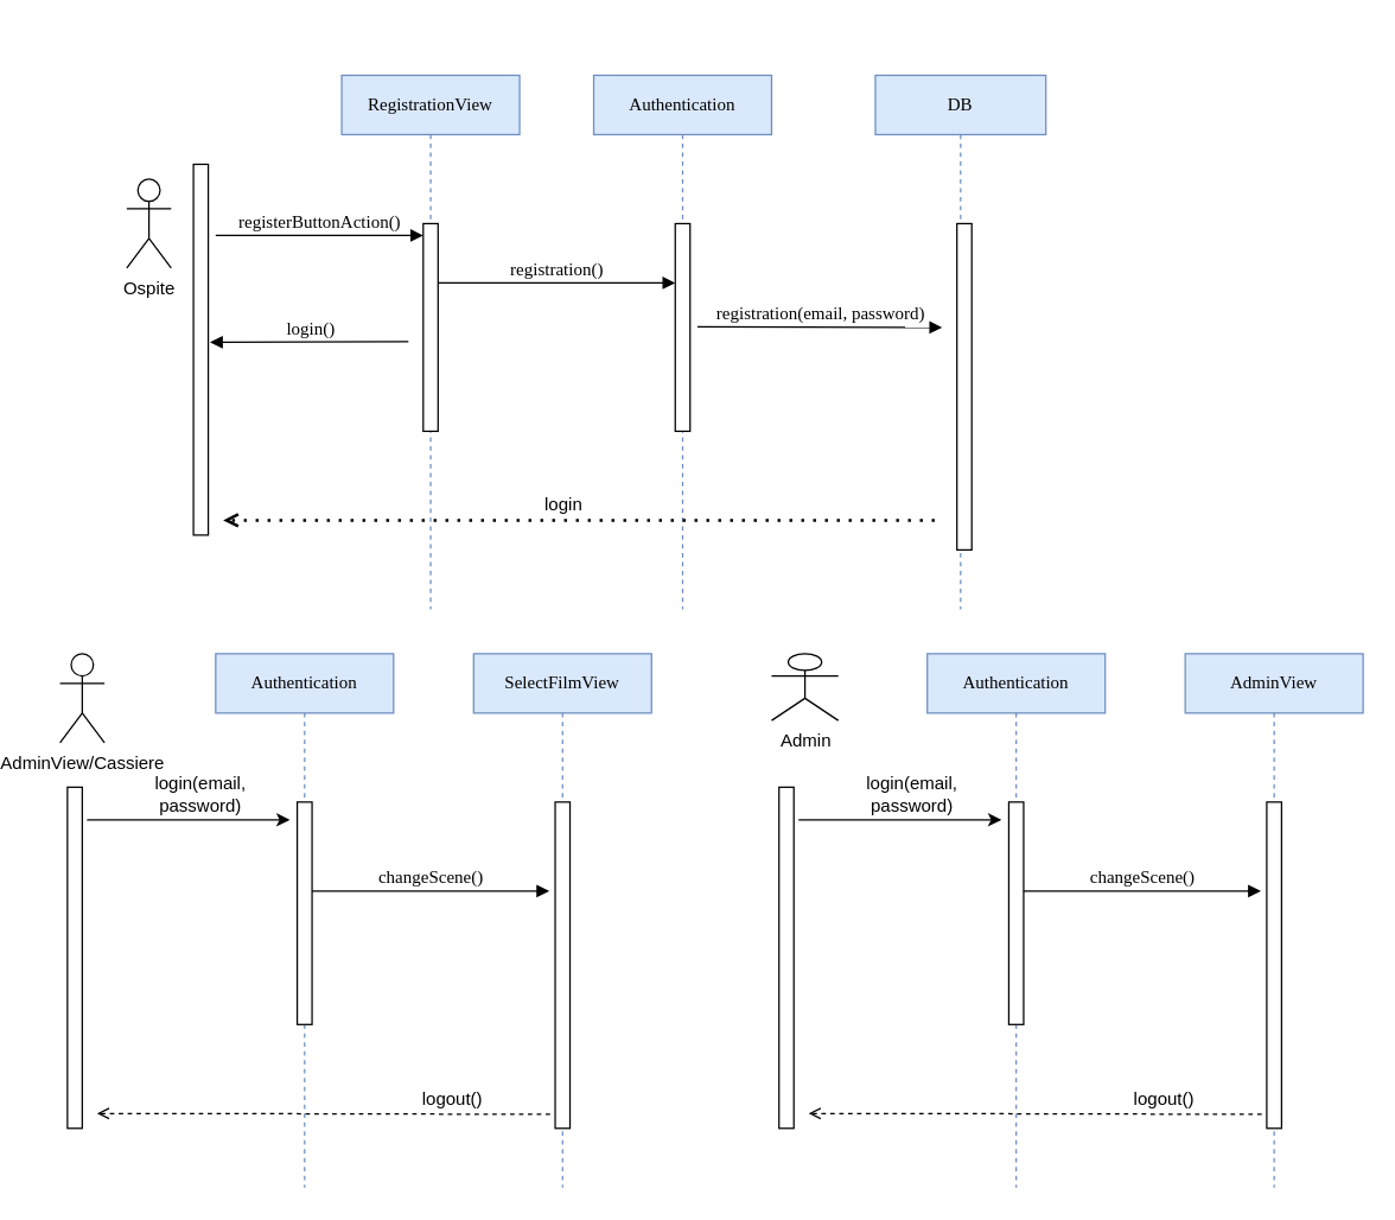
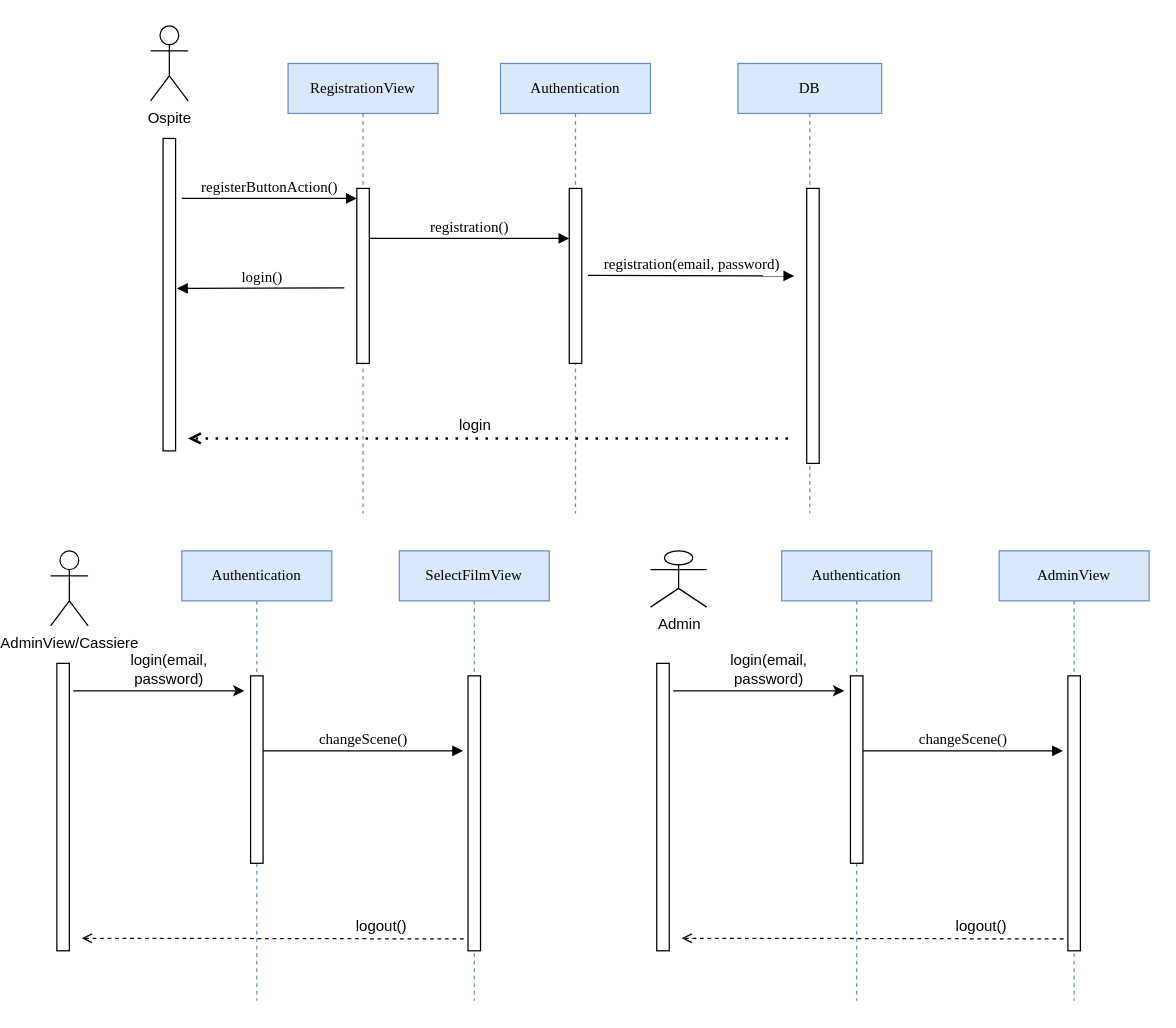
  <mxCell id="0" />
  <mxCell id="1" parent="0" />
  <mxCell id="2" value="RegistrationView" style="shape=umlLifeline;perimeter=lifelinePerimeter;whiteSpace=wrap;html=1;container=1;collapsible=0;recursiveResize=0;outlineConnect=0;rounded=0;shadow=0;comic=0;labelBackgroundColor=none;strokeWidth=1;fontFamily=Verdana;fontSize=12;align=center;fillColor=#dae8fc;strokeColor=#6c8ebf;" parent="1" vertex="1"><mxGeometry x="210" y="50" width="120" height="360" as="geometry" /></mxCell>
  <mxCell id="3" value="" style="html=1;points=[];perimeter=orthogonalPerimeter;rounded=0;shadow=0;comic=0;labelBackgroundColor=none;strokeWidth=1;fontFamily=Verdana;fontSize=12;align=center;" parent="2" vertex="1"><mxGeometry x="55" y="100" width="10" height="140" as="geometry" /></mxCell>
  <mxCell id="4" value="DB" style="shape=umlLifeline;perimeter=lifelinePerimeter;whiteSpace=wrap;html=1;container=1;collapsible=0;recursiveResize=0;outlineConnect=0;rounded=0;shadow=0;comic=0;labelBackgroundColor=none;strokeWidth=1;fontFamily=Verdana;fontSize=12;align=center;fillColor=#dae8fc;strokeColor=#6c8ebf;" parent="1" vertex="1"><mxGeometry x="570" y="50" width="115" height="360" as="geometry" /></mxCell>
  <mxCell id="5" value="" style="html=1;points=[];perimeter=orthogonalPerimeter;rounded=0;shadow=0;comic=0;labelBackgroundColor=none;strokeWidth=1;fontFamily=Verdana;fontSize=12;align=center;" parent="4" vertex="1"><mxGeometry x="55" y="100" width="10" height="220" as="geometry" /></mxCell>
  <mxCell id="6" value="registerButtonAction()" style="html=1;verticalAlign=bottom;endArrow=block;entryX=0;entryY=0;labelBackgroundColor=none;fontFamily=Verdana;fontSize=12;edgeStyle=elbowEdgeStyle;elbow=vertical;" parent="1" edge="1"><mxGeometry relative="1" as="geometry"><mxPoint x="125" y="158" as="sourcePoint" /><mxPoint x="265" y="158" as="targetPoint" /></mxGeometry></mxCell>
  <mxCell id="7" value="Authentication" style="shape=umlLifeline;perimeter=lifelinePerimeter;whiteSpace=wrap;html=1;container=1;collapsible=0;recursiveResize=0;outlineConnect=0;rounded=0;shadow=0;comic=0;labelBackgroundColor=none;strokeWidth=1;fontFamily=Verdana;fontSize=12;align=center;fillColor=#dae8fc;strokeColor=#6c8ebf;" parent="1" vertex="1"><mxGeometry x="125" y="440" width="120" height="360" as="geometry" /></mxCell>
  <mxCell id="8" value="" style="html=1;points=[];perimeter=orthogonalPerimeter;rounded=0;shadow=0;comic=0;labelBackgroundColor=none;strokeWidth=1;fontFamily=Verdana;fontSize=12;align=center;" parent="7" vertex="1"><mxGeometry x="55" y="100" width="10" height="150" as="geometry" /></mxCell>
  <mxCell id="9" value="changeScene()" style="html=1;verticalAlign=bottom;endArrow=block;labelBackgroundColor=none;fontFamily=Verdana;fontSize=12;edgeStyle=elbowEdgeStyle;elbow=vertical;" parent="7" edge="1"><mxGeometry relative="1" as="geometry"><mxPoint x="65" y="160" as="sourcePoint" /><mxPoint x="225" y="160" as="targetPoint" /></mxGeometry></mxCell>
  <mxCell id="10" value="login(email, password)" style="text;html=1;strokeColor=none;fillColor=none;align=center;verticalAlign=middle;whiteSpace=wrap;rounded=0;" parent="1" vertex="1"><mxGeometry x="85" y="520" width="60" height="30" as="geometry" /></mxCell>
  <mxCell id="11" value="" style="endArrow=classic;html=1;rounded=0;exitX=0.82;exitY=0.046;exitDx=0;exitDy=0;exitPerimeter=0;" parent="1" edge="1"><mxGeometry width="50" height="50" relative="1" as="geometry"><mxPoint x="38.2" y="551.96" as="sourcePoint" /><mxPoint x="175" y="552" as="targetPoint" /></mxGeometry></mxCell>
  <mxCell id="12" value="" style="endArrow=open;dashed=1;html=1;rounded=0;endFill=0;exitX=-0.34;exitY=0.957;exitDx=0;exitDy=0;exitPerimeter=0;" parent="1" source="18" edge="1"><mxGeometry width="50" height="50" relative="1" as="geometry"><mxPoint x="527" y="750" as="sourcePoint" /><mxPoint x="45" y="750" as="targetPoint" /><Array as="points"><mxPoint x="102.5" y="750" /></Array></mxGeometry></mxCell>
  <mxCell id="13" value="Authentication" style="shape=umlLifeline;perimeter=lifelinePerimeter;whiteSpace=wrap;html=1;container=1;collapsible=0;recursiveResize=0;outlineConnect=0;rounded=0;shadow=0;comic=0;labelBackgroundColor=none;strokeWidth=1;fontFamily=Verdana;fontSize=12;align=center;fillColor=#dae8fc;strokeColor=#6c8ebf;" parent="1" vertex="1"><mxGeometry x="380" y="50" width="120" height="360" as="geometry" /></mxCell>
  <mxCell id="14" value="" style="html=1;points=[];perimeter=orthogonalPerimeter;rounded=0;shadow=0;comic=0;labelBackgroundColor=none;strokeWidth=1;fontFamily=Verdana;fontSize=12;align=center;" parent="13" vertex="1"><mxGeometry x="55" y="100" width="10" height="140" as="geometry" /></mxCell>
  <mxCell id="15" value="registration()" style="html=1;verticalAlign=bottom;endArrow=block;labelBackgroundColor=none;fontFamily=Verdana;fontSize=12;edgeStyle=elbowEdgeStyle;elbow=horizontal;" parent="1" edge="1"><mxGeometry relative="1" as="geometry"><mxPoint x="275" y="190" as="sourcePoint" /><mxPoint x="435" y="190" as="targetPoint" /></mxGeometry></mxCell>
  <mxCell id="16" value="" style="endArrow=open;dashed=1;html=1;dashPattern=1 3;strokeWidth=2;rounded=0;endFill=0;" parent="1" edge="1"><mxGeometry width="50" height="50" relative="1" as="geometry"><mxPoint x="610" y="350" as="sourcePoint" /><mxPoint x="130" y="350" as="targetPoint" /></mxGeometry></mxCell>
  <mxCell id="17" value="SelectFilmView" style="shape=umlLifeline;perimeter=lifelinePerimeter;whiteSpace=wrap;html=1;container=1;collapsible=0;recursiveResize=0;outlineConnect=0;rounded=0;shadow=0;comic=0;labelBackgroundColor=none;strokeWidth=1;fontFamily=Verdana;fontSize=12;align=center;fillColor=#dae8fc;strokeColor=#6c8ebf;" parent="1" vertex="1"><mxGeometry x="299" y="440" width="120" height="360" as="geometry" /></mxCell>
  <mxCell id="18" value="" style="html=1;points=[];perimeter=orthogonalPerimeter;rounded=0;shadow=0;comic=0;labelBackgroundColor=none;strokeWidth=1;fontFamily=Verdana;fontSize=12;align=center;" parent="17" vertex="1"><mxGeometry x="55" y="100" width="10" height="220" as="geometry" /></mxCell>
  <mxCell id="19" value="logout()" style="text;html=1;strokeColor=none;fillColor=none;align=center;verticalAlign=middle;whiteSpace=wrap;rounded=0;" parent="1" vertex="1"><mxGeometry x="255" y="726" width="60" height="30" as="geometry" /></mxCell>
  <mxCell id="20" value="login" style="text;html=1;strokeColor=none;fillColor=none;align=center;verticalAlign=middle;whiteSpace=wrap;rounded=0;" parent="1" vertex="1"><mxGeometry x="330" y="325" width="60" height="30" as="geometry" /></mxCell>
  <mxCell id="21" value="AdminView/Cassiere" style="shape=umlActor;verticalLabelPosition=bottom;verticalAlign=top;html=1;outlineConnect=0;" parent="1" vertex="1"><mxGeometry x="20" y="440" width="30" height="60" as="geometry" /></mxCell>
  <mxCell id="22" value="" style="html=1;points=[];perimeter=orthogonalPerimeter;rounded=0;shadow=0;comic=0;labelBackgroundColor=none;strokeWidth=1;fontFamily=Verdana;fontSize=12;align=center;" parent="1" vertex="1"><mxGeometry x="25" y="530" width="10" height="230" as="geometry" /></mxCell>
  <mxCell id="23" value="" style="html=1;points=[];perimeter=orthogonalPerimeter;rounded=0;shadow=0;comic=0;labelBackgroundColor=none;strokeWidth=1;fontFamily=Verdana;fontSize=12;align=center;" parent="1" vertex="1"><mxGeometry x="110" y="110" width="10" height="250" as="geometry" /></mxCell>
- <mxCell id="24" value="Ospite" style="shape=umlActor;verticalLabelPosition=bottom;verticalAlign=top;html=1;outlineConnect=0;" parent="1" vertex="1"><mxGeometry x="65" y="120" width="30" height="60" as="geometry" /></mxCell>
+ <mxCell id="24" value="Ospite" style="shape=umlActor;verticalLabelPosition=bottom;verticalAlign=top;html=1;outlineConnect=0;" parent="1" vertex="1"><mxGeometry x="100" y="20" width="30" height="60" as="geometry" /></mxCell>
  <mxCell id="25" value="login()" style="html=1;verticalAlign=bottom;endArrow=block;labelBackgroundColor=none;fontFamily=Verdana;fontSize=12;edgeStyle=elbowEdgeStyle;elbow=vertical;entryX=1.12;entryY=0.479;entryDx=0;entryDy=0;entryPerimeter=0;" parent="1" target="23" edge="1"><mxGeometry relative="1" as="geometry"><mxPoint x="255" y="229.5" as="sourcePoint" /><mxPoint x="140" y="230" as="targetPoint" /></mxGeometry></mxCell>
  <mxCell id="26" value="registration(email, password)" style="html=1;verticalAlign=bottom;endArrow=block;labelBackgroundColor=none;fontFamily=Verdana;fontSize=12;edgeStyle=elbowEdgeStyle;elbow=vertical;" parent="1" edge="1"><mxGeometry relative="1" as="geometry"><mxPoint x="450" y="219.5" as="sourcePoint" /><mxPoint x="615" y="219.5" as="targetPoint" /></mxGeometry></mxCell>
  <mxCell id="27" value="Authentication" style="shape=umlLifeline;perimeter=lifelinePerimeter;whiteSpace=wrap;html=1;container=1;collapsible=0;recursiveResize=0;outlineConnect=0;rounded=0;shadow=0;comic=0;labelBackgroundColor=none;strokeWidth=1;fontFamily=Verdana;fontSize=12;align=center;fillColor=#dae8fc;strokeColor=#6c8ebf;" parent="1" vertex="1"><mxGeometry x="605" y="440" width="120" height="360" as="geometry" /></mxCell>
  <mxCell id="28" value="" style="html=1;points=[];perimeter=orthogonalPerimeter;rounded=0;shadow=0;comic=0;labelBackgroundColor=none;strokeWidth=1;fontFamily=Verdana;fontSize=12;align=center;" parent="27" vertex="1"><mxGeometry x="55" y="100" width="10" height="150" as="geometry" /></mxCell>
  <mxCell id="29" value="changeScene()" style="html=1;verticalAlign=bottom;endArrow=block;labelBackgroundColor=none;fontFamily=Verdana;fontSize=12;edgeStyle=elbowEdgeStyle;elbow=vertical;" parent="27" edge="1"><mxGeometry relative="1" as="geometry"><mxPoint x="65" y="160" as="sourcePoint" /><mxPoint x="225" y="160" as="targetPoint" /></mxGeometry></mxCell>
  <mxCell id="30" value="login(email, password)" style="text;html=1;strokeColor=none;fillColor=none;align=center;verticalAlign=middle;whiteSpace=wrap;rounded=0;" parent="1" vertex="1"><mxGeometry x="565" y="520" width="60" height="30" as="geometry" /></mxCell>
  <mxCell id="31" value="" style="endArrow=classic;html=1;rounded=0;exitX=0.82;exitY=0.046;exitDx=0;exitDy=0;exitPerimeter=0;" parent="1" edge="1"><mxGeometry width="50" height="50" relative="1" as="geometry"><mxPoint x="518.2" y="551.96" as="sourcePoint" /><mxPoint x="655" y="552" as="targetPoint" /></mxGeometry></mxCell>
  <mxCell id="32" value="" style="endArrow=open;dashed=1;html=1;rounded=0;endFill=0;exitX=-0.34;exitY=0.957;exitDx=0;exitDy=0;exitPerimeter=0;" parent="1" source="34" edge="1"><mxGeometry width="50" height="50" relative="1" as="geometry"><mxPoint x="1007" y="750" as="sourcePoint" /><mxPoint x="525" y="750" as="targetPoint" /><Array as="points"><mxPoint x="582.5" y="750" /></Array></mxGeometry></mxCell>
  <mxCell id="33" value="AdminView" style="shape=umlLifeline;perimeter=lifelinePerimeter;whiteSpace=wrap;html=1;container=1;collapsible=0;recursiveResize=0;outlineConnect=0;rounded=0;shadow=0;comic=0;labelBackgroundColor=none;strokeWidth=1;fontFamily=Verdana;fontSize=12;align=center;fillColor=#dae8fc;strokeColor=#6c8ebf;" parent="1" vertex="1"><mxGeometry x="779" y="440" width="120" height="360" as="geometry" /></mxCell>
  <mxCell id="34" value="" style="html=1;points=[];perimeter=orthogonalPerimeter;rounded=0;shadow=0;comic=0;labelBackgroundColor=none;strokeWidth=1;fontFamily=Verdana;fontSize=12;align=center;" parent="33" vertex="1"><mxGeometry x="55" y="100" width="10" height="220" as="geometry" /></mxCell>
  <mxCell id="35" value="logout()" style="text;html=1;strokeColor=none;fillColor=none;align=center;verticalAlign=middle;whiteSpace=wrap;rounded=0;" parent="1" vertex="1"><mxGeometry x="735" y="726" width="60" height="30" as="geometry" /></mxCell>
  <mxCell id="36" value="Admin" style="shape=umlActor;verticalLabelPosition=bottom;verticalAlign=top;html=1;outlineConnect=0;" parent="1" vertex="1"><mxGeometry x="500" y="440" width="45" height="45" as="geometry" /></mxCell>
  <mxCell id="37" value="" style="html=1;points=[];perimeter=orthogonalPerimeter;rounded=0;shadow=0;comic=0;labelBackgroundColor=none;strokeWidth=1;fontFamily=Verdana;fontSize=12;align=center;" parent="1" vertex="1"><mxGeometry x="505" y="530" width="10" height="230" as="geometry" /></mxCell>
